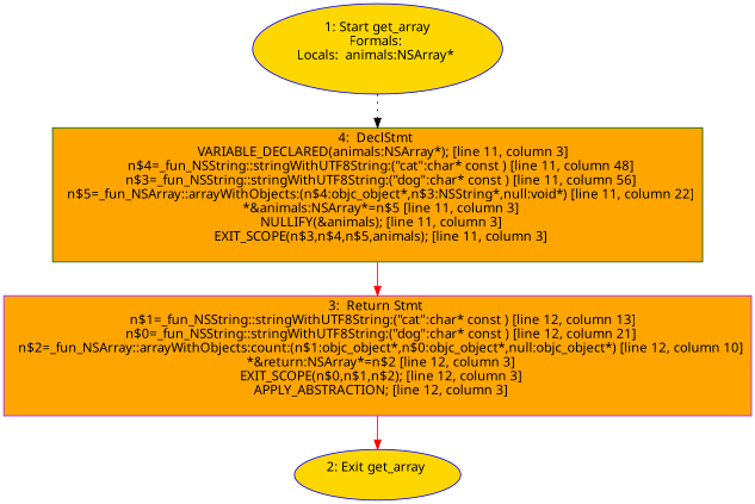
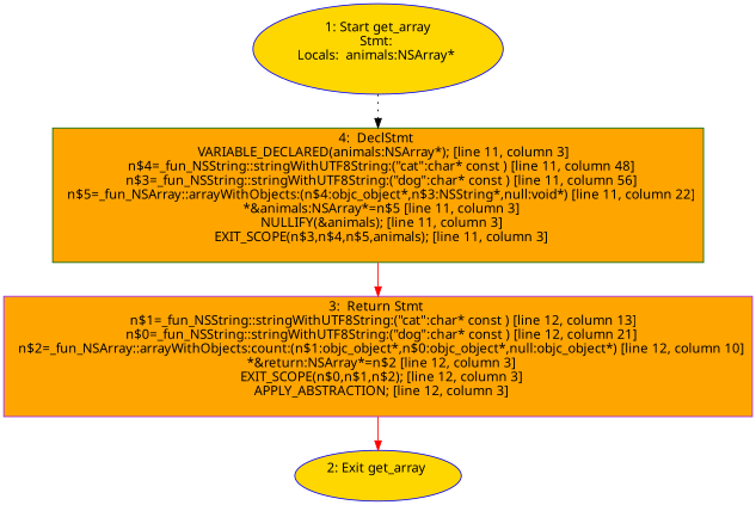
  digraph {
    fontname="Noto Sans"
    node [color=blue style=filled fillcolor=gold fontname="Noto Sans"]
    edge [color=red style=solid fontname="Noto Sans"]
-   n1 [label="1: Start get_array\nFormals: \nLocals:  animals:NSArray* \n  "]
+   n1 [label="1: Start get_array\nStmt: \nLocals:  animals:NSArray* \n  "]
    n2 [label="4:  DeclStmt \n   VARIABLE_DECLARED(animals:NSArray*); [line 11, column 3]\n  n$4=_fun_NSString::stringWithUTF8String:(\"cat\":char* const ) [line 11, column 48]\n  n$3=_fun_NSString::stringWithUTF8String:(\"dog\":char* const ) [line 11, column 56]\n  n$5=_fun_NSArray::arrayWithObjects:(n$4:objc_object*,n$3:NSString*,null:void*) [line 11, column 22]\n  *&animals:NSArray*=n$5 [line 11, column 3]\n  NULLIFY(&animals); [line 11, column 3]\n  EXIT_SCOPE(n$3,n$4,n$5,animals); [line 11, column 3]\n " shape=box fillcolor=orange color=darkgreen]
    n3 [label="3:  Return Stmt \n   n$1=_fun_NSString::stringWithUTF8String:(\"cat\":char* const ) [line 12, column 13]\n  n$0=_fun_NSString::stringWithUTF8String:(\"dog\":char* const ) [line 12, column 21]\n  n$2=_fun_NSArray::arrayWithObjects:count:(n$1:objc_object*,n$0:objc_object*,null:objc_object*) [line 12, column 10]\n  *&return:NSArray*=n$2 [line 12, column 3]\n  EXIT_SCOPE(n$0,n$1,n$2); [line 12, column 3]\n  APPLY_ABSTRACTION; [line 12, column 3]\n " shape=box fillcolor=orange color=purple]
    n4 [label="2: Exit get_array \n  "]
    n1 -> n2 [color=black style=dotted]
    n2 -> n3
    n3 -> n4
  }
